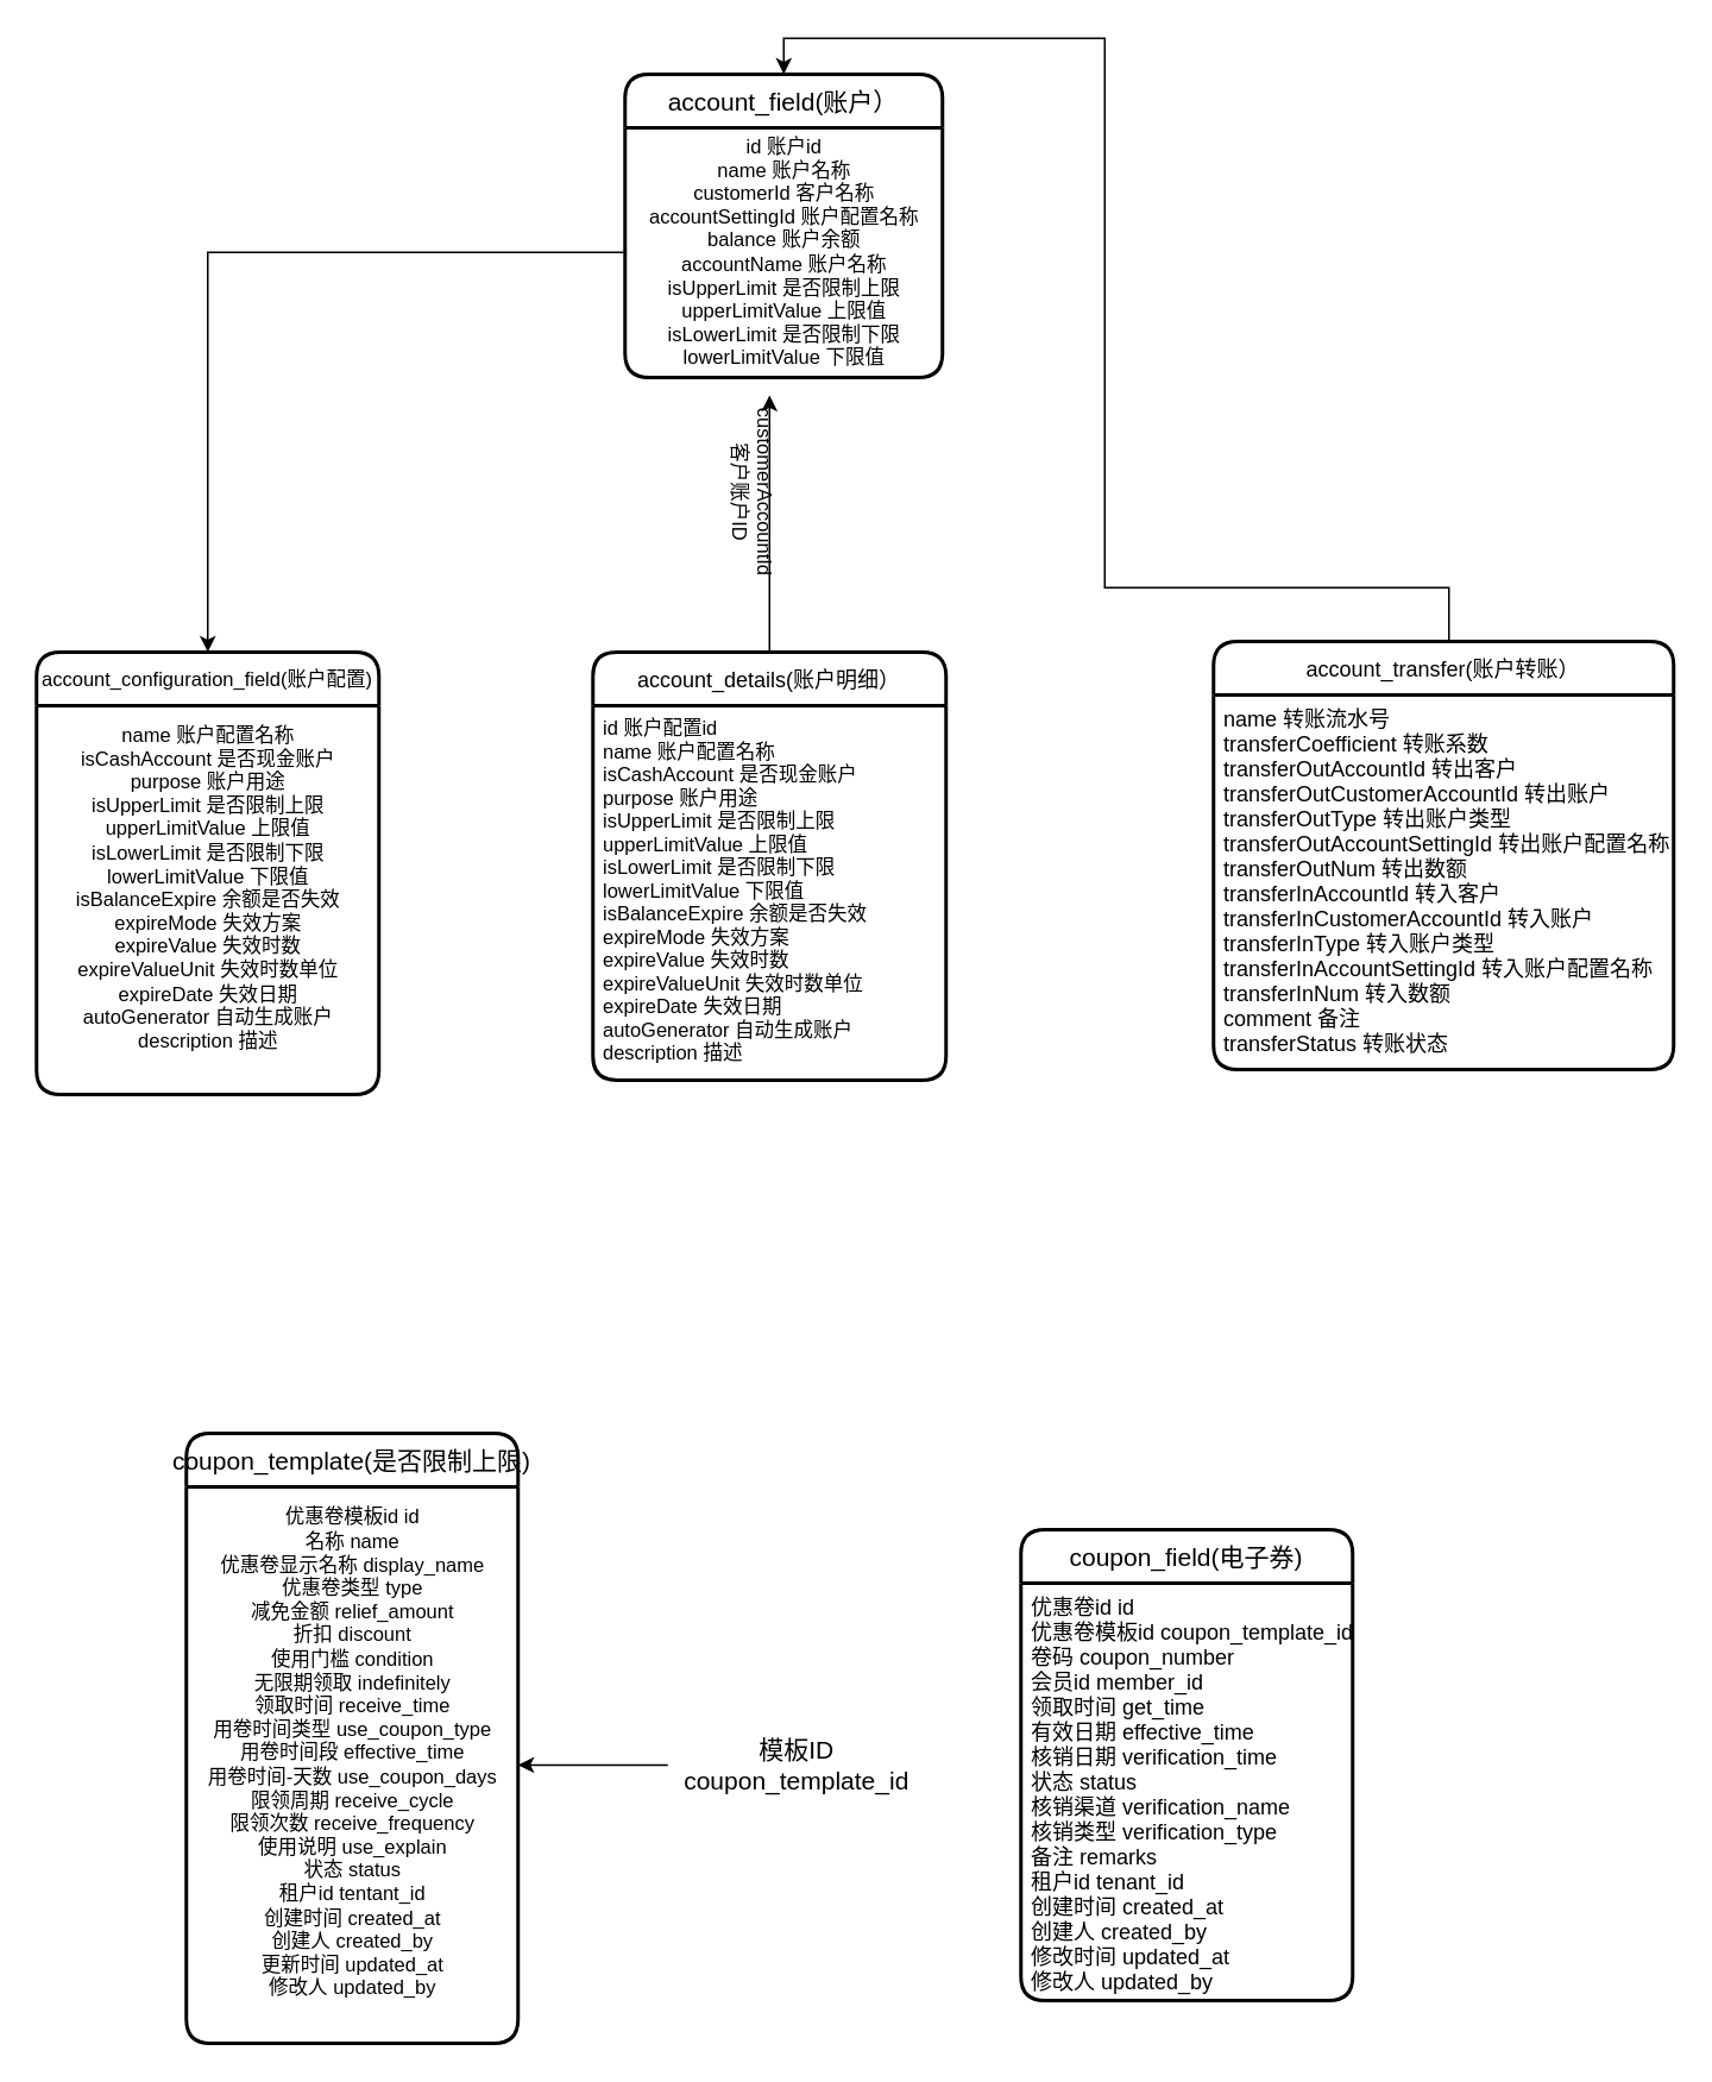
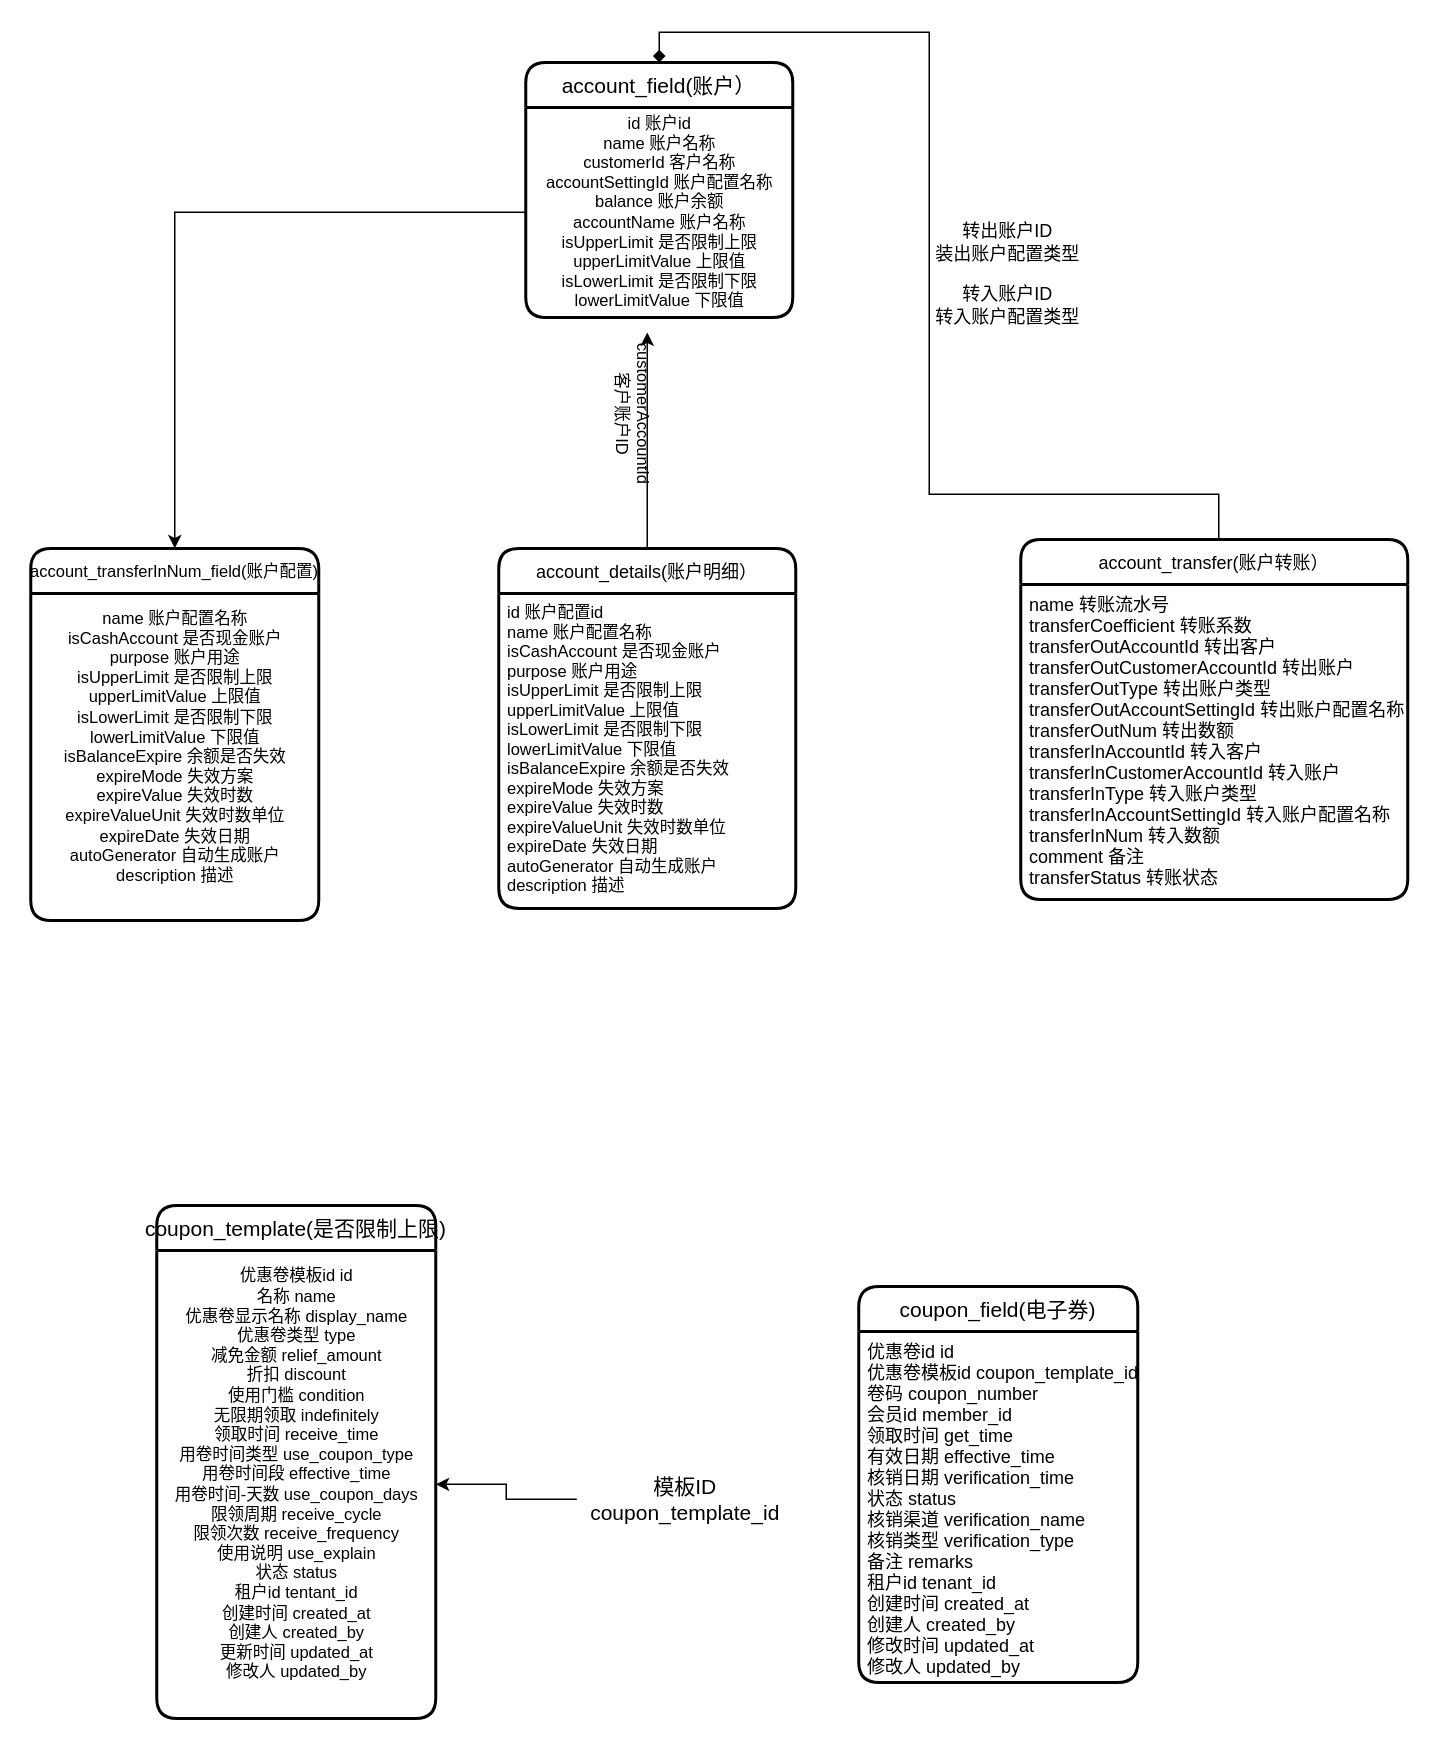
  <mxCell id="0" />
  <mxCell id="1" parent="0" />
  <mxCell id="2" style="edgeStyle=orthogonalEdgeStyle;rounded=0;orthogonalLoop=1;jettySize=auto;html=1;fontSize=10;" edge="1" parent="1" source="11" target="12"><mxGeometry relative="1" as="geometry" /></mxCell>
  <mxCell id="3" value="customerAccountId&lt;br&gt;客户账户ID" style="text;html=1;align=center;verticalAlign=middle;resizable=0;points=[];autosize=1;fontSize=11;rotation=90;" vertex="1" parent="1"><mxGeometry x="362" y="256.94" width="120" height="36" as="geometry" /></mxCell>
  <mxCell id="4" style="edgeStyle=orthogonalEdgeStyle;rounded=0;orthogonalLoop=1;jettySize=auto;html=1;fontSize=12;align=center;" edge="1" parent="1" source="14"><mxGeometry relative="1" as="geometry"><mxPoint x="431" y="220.94" as="targetPoint" /></mxGeometry></mxCell>
- <mxCell id="5" style="edgeStyle=orthogonalEdgeStyle;rounded=0;orthogonalLoop=1;jettySize=auto;html=1;entryX=0.5;entryY=0;entryDx=0;entryDy=0;fontSize=12;align=center;" edge="1" parent="1" source="16" target="10"><mxGeometry relative="1" as="geometry"><Array as="points"><mxPoint x="812" y="328.94" /><mxPoint x="619" y="328.94" /><mxPoint x="619" y="20.94" /><mxPoint x="439" y="20.94" /></Array></mxGeometry></mxCell>
+ <mxCell id="5" style="edgeStyle=orthogonalEdgeStyle;rounded=0;orthogonalLoop=1;jettySize=auto;html=1;entryX=0.5;entryY=0;entryDx=0;entryDy=0;fontSize=12;align=center;endArrow=diamond;" edge="1" parent="1" source="16" target="10"><mxGeometry relative="1" as="geometry"><Array as="points"><mxPoint x="812" y="328.94" /><mxPoint x="619" y="328.94" /><mxPoint x="619" y="20.94" /><mxPoint x="439" y="20.94" /></Array></mxGeometry></mxCell>
+ <mxCell id="6" value="转出账户ID&lt;br&gt;装出账户配置类型" style="text;html=1;align=center;verticalAlign=middle;resizable=0;points=[];autosize=1;fontSize=12;" vertex="1" parent="1"><mxGeometry x="614" y="142.94" width="114" height="36" as="geometry" /></mxCell>
+ <mxCell id="7" value="转入账户ID&lt;br&gt;转入账户配置类型" style="text;html=1;align=center;verticalAlign=middle;resizable=0;points=[];autosize=1;fontSize=12;" vertex="1" parent="1"><mxGeometry x="614" y="184.94" width="114" height="36" as="geometry" /></mxCell>
  <mxCell id="8" style="edgeStyle=orthogonalEdgeStyle;rounded=0;orthogonalLoop=1;jettySize=auto;html=1;fontSize=14;align=center;" edge="1" parent="1" source="9" target="21"><mxGeometry relative="1" as="geometry" /></mxCell>
- <mxCell id="9" value="模板ID&lt;br&gt;coupon_template_id" style="text;html=1;align=center;verticalAlign=middle;resizable=0;points=[];autosize=1;fontSize=14;" vertex="1" parent="1"><mxGeometry x="374" y="967.94" width="144" height="42" as="geometry" /></mxCell>
+ <mxCell id="9" value="模板ID&lt;br&gt;coupon_template_id" style="text;html=1;align=center;verticalAlign=middle;resizable=0;points=[];autosize=1;fontSize=14;" vertex="1" parent="1"><mxGeometry x="384" y="977.94" width="144" height="42" as="geometry" /></mxCell>
  <mxCell id="10" value="account_field(账户）" style="swimlane;childLayout=stackLayout;horizontal=1;startSize=30;horizontalStack=0;rounded=1;fontSize=14;fontStyle=0;strokeWidth=2;resizeParent=0;resizeLast=1;shadow=0;dashed=0;align=center;" vertex="1" parent="1"><mxGeometry x="350" y="40.94" width="178" height="170" as="geometry" /></mxCell>
  <mxCell id="11" value="&lt;div style=&quot;font-size: 11px&quot;&gt;&lt;font style=&quot;font-size: 11px&quot;&gt;id&#09;账户id&lt;/font&gt;&lt;/div&gt;&lt;div style=&quot;font-size: 11px&quot;&gt;&lt;font style=&quot;font-size: 11px&quot;&gt;name&#09;账户名称&lt;/font&gt;&lt;/div&gt;&lt;div style=&quot;font-size: 11px&quot;&gt;&lt;font style=&quot;font-size: 11px&quot;&gt;customerId&#09;客户名称&lt;/font&gt;&lt;/div&gt;&lt;div style=&quot;font-size: 11px&quot;&gt;&lt;font style=&quot;font-size: 11px&quot;&gt;accountSettingId&#09;账户配置名称&lt;/font&gt;&lt;/div&gt;&lt;div style=&quot;font-size: 11px&quot;&gt;&lt;font style=&quot;font-size: 11px&quot;&gt;balance&#09;账户余额&lt;/font&gt;&lt;/div&gt;&lt;div style=&quot;font-size: 11px&quot;&gt;&lt;font style=&quot;font-size: 11px&quot;&gt;accountName&#09;账户名称&lt;/font&gt;&lt;/div&gt;&lt;div style=&quot;font-size: 11px&quot;&gt;&lt;font style=&quot;font-size: 11px&quot;&gt;isUpperLimit&#09;是否限制上限&lt;/font&gt;&lt;/div&gt;&lt;div style=&quot;font-size: 11px&quot;&gt;&lt;font style=&quot;font-size: 11px&quot;&gt;upperLimitValue&#09;上限值&lt;/font&gt;&lt;/div&gt;&lt;div style=&quot;font-size: 11px&quot;&gt;&lt;font style=&quot;font-size: 11px&quot;&gt;isLowerLimit&#09;是否限制下限&lt;/font&gt;&lt;/div&gt;&lt;div style=&quot;font-size: 11px&quot;&gt;&lt;font style=&quot;font-size: 11px&quot;&gt;lowerLimitValue&#09;下限值&lt;/font&gt;&lt;/div&gt;" style="text;html=1;align=center;verticalAlign=middle;resizable=0;points=[];autosize=1;fontSize=6;" vertex="1" parent="10"><mxGeometry y="30" width="178" height="140" as="geometry" /></mxCell>
- <mxCell id="12" value="account_configuration_field(账户配置)" style="swimlane;childLayout=stackLayout;horizontal=1;startSize=30;horizontalStack=0;rounded=1;fontSize=11;fontStyle=0;strokeWidth=2;resizeParent=0;resizeLast=1;shadow=0;dashed=0;align=center;" vertex="1" parent="1"><mxGeometry x="20" y="364.94" width="192" height="248" as="geometry" /></mxCell>
+ <mxCell id="12" value="account_transferInNum_field(账户配置)" style="swimlane;childLayout=stackLayout;horizontal=1;startSize=30;horizontalStack=0;rounded=1;fontSize=11;fontStyle=0;strokeWidth=2;resizeParent=0;resizeLast=1;shadow=0;dashed=0;align=center;" vertex="1" parent="1"><mxGeometry x="20" y="364.94" width="192" height="248" as="geometry" /></mxCell>
  <mxCell id="13" value="&lt;font style=&quot;font-size: 11px&quot;&gt;name&#09;账户配置名称&lt;br style=&quot;padding: 0px ; margin: 0px ; font-size: 11px&quot;&gt;isCashAccount&#09;是否现金账户&lt;br style=&quot;padding: 0px ; margin: 0px ; font-size: 11px&quot;&gt;purpose&#09;账户用途&lt;br style=&quot;padding: 0px ; margin: 0px ; font-size: 11px&quot;&gt;isUpperLimit&#09;是否限制上限&lt;br style=&quot;padding: 0px ; margin: 0px ; font-size: 11px&quot;&gt;upperLimitValue&#09;上限值&lt;br style=&quot;padding: 0px ; margin: 0px ; font-size: 11px&quot;&gt;isLowerLimit&#09;是否限制下限&lt;br style=&quot;padding: 0px ; margin: 0px ; font-size: 11px&quot;&gt;lowerLimitValue&#09;下限值&lt;br style=&quot;padding: 0px ; margin: 0px ; font-size: 11px&quot;&gt;isBalanceExpire&#09;余额是否失效&lt;br style=&quot;padding: 0px ; margin: 0px ; font-size: 11px&quot;&gt;expireMode&#09;失效方案&lt;br style=&quot;padding: 0px ; margin: 0px ; font-size: 11px&quot;&gt;expireValue&#09;失效时数&lt;br style=&quot;padding: 0px ; margin: 0px ; font-size: 11px&quot;&gt;expireValueUnit&#09;失效时数单位&lt;br style=&quot;padding: 0px ; margin: 0px ; font-size: 11px&quot;&gt;expireDate&#09;失效日期&lt;br style=&quot;padding: 0px ; margin: 0px ; font-size: 11px&quot;&gt;autoGenerator&#09;自动生成账户&lt;br style=&quot;padding: 0px ; margin: 0px ; font-size: 11px&quot;&gt;description&#09;描述&lt;/font&gt;&lt;div style=&quot;padding: 0px ; margin: 0px ; font-size: 11px&quot;&gt;&lt;br style=&quot;padding: 0px ; margin: 0px ; font-size: 11px&quot;&gt;&lt;/div&gt;" style="text;html=1;align=center;verticalAlign=middle;resizable=0;points=[];autosize=1;fontSize=11;" vertex="1" parent="12"><mxGeometry y="30" width="192" height="218" as="geometry" /></mxCell>
  <mxCell id="14" value="account_details(账户明细）" style="swimlane;childLayout=stackLayout;horizontal=1;startSize=30;horizontalStack=0;rounded=1;fontSize=12;fontStyle=0;strokeWidth=2;resizeParent=0;resizeLast=1;shadow=0;dashed=0;align=center;" vertex="1" parent="1"><mxGeometry x="332" y="364.94" width="198" height="240" as="geometry" /></mxCell>
  <mxCell id="15" value="id&#09;账户配置id&#10;name&#09;账户配置名称&#10;isCashAccount&#09;是否现金账户&#10;purpose&#09;账户用途&#10;isUpperLimit&#09;是否限制上限&#10;upperLimitValue&#09;上限值&#10;isLowerLimit&#09;是否限制下限&#10;lowerLimitValue&#09;下限值&#10;isBalanceExpire&#09;余额是否失效&#10;expireMode&#09;失效方案&#10;expireValue&#09;失效时数&#10;expireValueUnit&#09;失效时数单位&#10;expireDate&#09;失效日期&#10;autoGenerator&#09;自动生成账户&#10;description&#09;描述&#10;" style="align=left;strokeColor=none;fillColor=none;spacingLeft=4;fontSize=11;verticalAlign=top;resizable=0;rotatable=0;part=1;" vertex="1" parent="14"><mxGeometry y="30" width="198" height="210" as="geometry" /></mxCell>
  <mxCell id="16" value="account_transfer(账户转账）" style="swimlane;childLayout=stackLayout;horizontal=1;startSize=30;horizontalStack=0;rounded=1;fontSize=12;fontStyle=0;strokeWidth=2;resizeParent=0;resizeLast=1;shadow=0;dashed=0;align=center;html=0;" vertex="1" parent="1"><mxGeometry x="680" y="358.94" width="258" height="240" as="geometry" /></mxCell>
  <mxCell id="17" value="name&#09;转账流水号&#10;transferCoefficient&#09;转账系数&#10;transferOutAccountId&#09;转出客户&#10;transferOutCustomerAccountId&#09;转出账户&#10;transferOutType&#09;转出账户类型&#10;transferOutAccountSettingId&#09;转出账户配置名称&#10;transferOutNum&#09;转出数额&#10;transferInAccountId&#09;转入客户&#10;transferInCustomerAccountId&#09;转入账户&#10;transferInType&#09;转入账户类型&#10;transferInAccountSettingId&#09;转入账户配置名称&#10;transferInNum&#09;转入数额&#10;comment&#09;备注&#10;transferStatus&#09;转账状态&#10;" style="align=left;strokeColor=none;fillColor=none;spacingLeft=4;fontSize=12;verticalAlign=top;resizable=0;rotatable=0;part=1;" vertex="1" parent="16"><mxGeometry y="30" width="258" height="210" as="geometry" /></mxCell>
  <mxCell id="18" value="coupon_field(电子券)" style="swimlane;childLayout=stackLayout;horizontal=1;startSize=30;horizontalStack=0;rounded=1;fontSize=14;fontStyle=0;strokeWidth=2;resizeParent=0;resizeLast=1;shadow=0;dashed=0;align=center;html=0;" vertex="1" parent="1"><mxGeometry x="572" y="856.94" width="186" height="264" as="geometry" /></mxCell>
  <mxCell id="19" value="优惠卷id&#09;id&#10;优惠卷模板id&#09;coupon_template_id&#10;卷码&#09;coupon_number&#10;会员id&#09;member_id&#10;领取时间&#09;get_time&#10;有效日期&#09;effective_time&#10;核销日期&#09;verification_time&#10;状态&#09;status&#10;核销渠道&#09;verification_name&#10;核销类型&#09;verification_type&#10;备注&#09;remarks&#10;租户id&#09;tenant_id&#10;创建时间&#09;created_at&#10;创建人&#09;created_by&#10;修改时间&#09;updated_at&#10;修改人&#09;updated_by&#10;" style="align=left;strokeColor=none;fillColor=none;spacingLeft=4;fontSize=12;verticalAlign=top;resizable=0;rotatable=0;part=1;" vertex="1" parent="18"><mxGeometry y="30" width="186" height="234" as="geometry" /></mxCell>
  <mxCell id="20" value="coupon_template(是否限制上限)" style="swimlane;childLayout=stackLayout;horizontal=1;startSize=30;horizontalStack=0;rounded=1;fontSize=14;fontStyle=0;strokeWidth=2;resizeParent=0;resizeLast=1;shadow=0;dashed=0;align=center;html=0;" vertex="1" parent="1"><mxGeometry x="104" y="802.94" width="186" height="342" as="geometry" /></mxCell>
  <mxCell id="21" value="&lt;div style=&quot;font-size: 11px&quot;&gt;&lt;font style=&quot;font-size: 11px&quot;&gt;优惠卷模板id&lt;span style=&quot;font-size: 11px&quot;&gt;&#09;&lt;/span&gt;id&lt;/font&gt;&lt;/div&gt;&lt;div style=&quot;font-size: 11px&quot;&gt;&lt;font style=&quot;font-size: 11px&quot;&gt;名称&lt;span style=&quot;font-size: 11px&quot;&gt;&#09;&lt;/span&gt;name&lt;/font&gt;&lt;/div&gt;&lt;div style=&quot;font-size: 11px&quot;&gt;&lt;font style=&quot;font-size: 11px&quot;&gt;优惠卷显示名称&lt;span style=&quot;font-size: 11px&quot;&gt;&#09;&lt;/span&gt;display_name&lt;/font&gt;&lt;/div&gt;&lt;div style=&quot;font-size: 11px&quot;&gt;&lt;font style=&quot;font-size: 11px&quot;&gt;优惠卷类型&lt;span style=&quot;font-size: 11px&quot;&gt;&#09;&lt;/span&gt;type&lt;/font&gt;&lt;/div&gt;&lt;div style=&quot;font-size: 11px&quot;&gt;&lt;font style=&quot;font-size: 11px&quot;&gt;减免金额&lt;span style=&quot;font-size: 11px&quot;&gt;&#09;&lt;/span&gt;relief_amount&lt;/font&gt;&lt;/div&gt;&lt;div style=&quot;font-size: 11px&quot;&gt;&lt;font style=&quot;font-size: 11px&quot;&gt;折扣&lt;span style=&quot;font-size: 11px&quot;&gt;&#09;&lt;/span&gt;discount&lt;/font&gt;&lt;/div&gt;&lt;div style=&quot;font-size: 11px&quot;&gt;&lt;font style=&quot;font-size: 11px&quot;&gt;使用门槛&lt;span style=&quot;font-size: 11px&quot;&gt;&#09;&lt;/span&gt;condition&lt;/font&gt;&lt;/div&gt;&lt;div style=&quot;font-size: 11px&quot;&gt;&lt;font style=&quot;font-size: 11px&quot;&gt;无限期领取&lt;span style=&quot;font-size: 11px&quot;&gt;&#09;&lt;/span&gt;indefinitely&lt;/font&gt;&lt;/div&gt;&lt;div style=&quot;font-size: 11px&quot;&gt;&lt;font style=&quot;font-size: 11px&quot;&gt;领取时间&lt;span style=&quot;font-size: 11px&quot;&gt;&#09;&lt;/span&gt;receive_time&lt;/font&gt;&lt;/div&gt;&lt;div style=&quot;font-size: 11px&quot;&gt;&lt;font style=&quot;font-size: 11px&quot;&gt;用卷时间类型&lt;span style=&quot;font-size: 11px&quot;&gt;&#09;&lt;/span&gt;use_coupon_type&lt;/font&gt;&lt;/div&gt;&lt;div style=&quot;font-size: 11px&quot;&gt;&lt;font style=&quot;font-size: 11px&quot;&gt;用卷时间段&lt;span style=&quot;font-size: 11px&quot;&gt;&#09;&lt;/span&gt;effective_time&lt;/font&gt;&lt;/div&gt;&lt;div style=&quot;font-size: 11px&quot;&gt;&lt;font style=&quot;font-size: 11px&quot;&gt;用卷时间-天数&lt;span style=&quot;font-size: 11px&quot;&gt;&#09;&lt;/span&gt;use_coupon_days&lt;/font&gt;&lt;/div&gt;&lt;div style=&quot;font-size: 11px&quot;&gt;&lt;span style=&quot;font-size: 11px&quot;&gt;&lt;font style=&quot;font-size: 11px&quot;&gt;&#09;&lt;/font&gt;&lt;/span&gt;&lt;/div&gt;&lt;div style=&quot;font-size: 11px&quot;&gt;&lt;font style=&quot;font-size: 11px&quot;&gt;限领周期&lt;span style=&quot;font-size: 11px&quot;&gt;&#09;&lt;/span&gt;receive_cycle&lt;/font&gt;&lt;/div&gt;&lt;div style=&quot;font-size: 11px&quot;&gt;&lt;font style=&quot;font-size: 11px&quot;&gt;限领次数&lt;span style=&quot;font-size: 11px&quot;&gt;&#09;&lt;/span&gt;receive_frequency&lt;/font&gt;&lt;/div&gt;&lt;div style=&quot;font-size: 11px&quot;&gt;&lt;font style=&quot;font-size: 11px&quot;&gt;使用说明&lt;span style=&quot;font-size: 11px&quot;&gt;&#09;&lt;/span&gt;use_explain&lt;/font&gt;&lt;/div&gt;&lt;div style=&quot;font-size: 11px&quot;&gt;&lt;font style=&quot;font-size: 11px&quot;&gt;状态&lt;span style=&quot;font-size: 11px&quot;&gt;&#09;&lt;/span&gt;status&lt;/font&gt;&lt;/div&gt;&lt;div style=&quot;font-size: 11px&quot;&gt;&lt;font style=&quot;font-size: 11px&quot;&gt;租户id&lt;span style=&quot;font-size: 11px&quot;&gt;&#09;&lt;/span&gt;tentant_id&lt;/font&gt;&lt;/div&gt;&lt;div style=&quot;font-size: 11px&quot;&gt;&lt;font style=&quot;font-size: 11px&quot;&gt;创建时间&lt;span style=&quot;font-size: 11px&quot;&gt;&#09;&lt;/span&gt;created_at&lt;/font&gt;&lt;/div&gt;&lt;div style=&quot;font-size: 11px&quot;&gt;&lt;font style=&quot;font-size: 11px&quot;&gt;创建人&lt;span style=&quot;font-size: 11px&quot;&gt;&#09;&lt;/span&gt;created_by&lt;/font&gt;&lt;/div&gt;&lt;div style=&quot;font-size: 11px&quot;&gt;&lt;font style=&quot;font-size: 11px&quot;&gt;更新时间&lt;span style=&quot;font-size: 11px&quot;&gt;&#09;&lt;/span&gt;updated_at&lt;/font&gt;&lt;/div&gt;&lt;div style=&quot;font-size: 11px&quot;&gt;&lt;font style=&quot;font-size: 11px&quot;&gt;修改人&lt;span style=&quot;font-size: 11px&quot;&gt;&#09;&lt;/span&gt;updated_by&lt;/font&gt;&lt;/div&gt;&lt;div style=&quot;font-size: 11px&quot;&gt;&lt;br style=&quot;font-size: 11px&quot;&gt;&lt;/div&gt;" style="text;html=1;align=center;verticalAlign=middle;resizable=0;points=[];autosize=1;fontSize=12;" vertex="1" parent="20"><mxGeometry y="30" width="186" height="312" as="geometry" /></mxCell>
